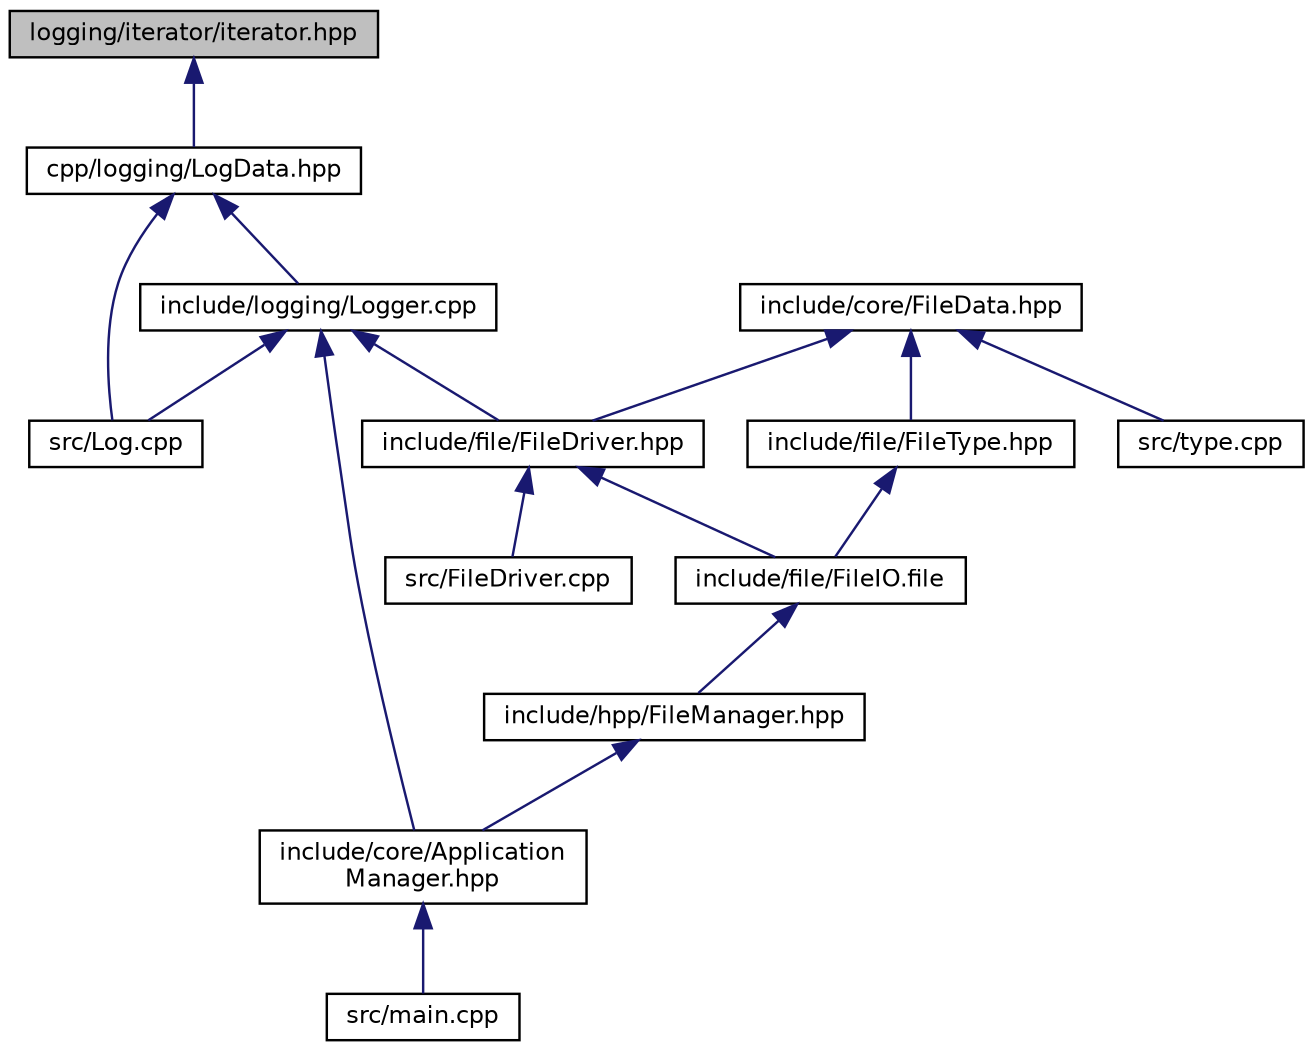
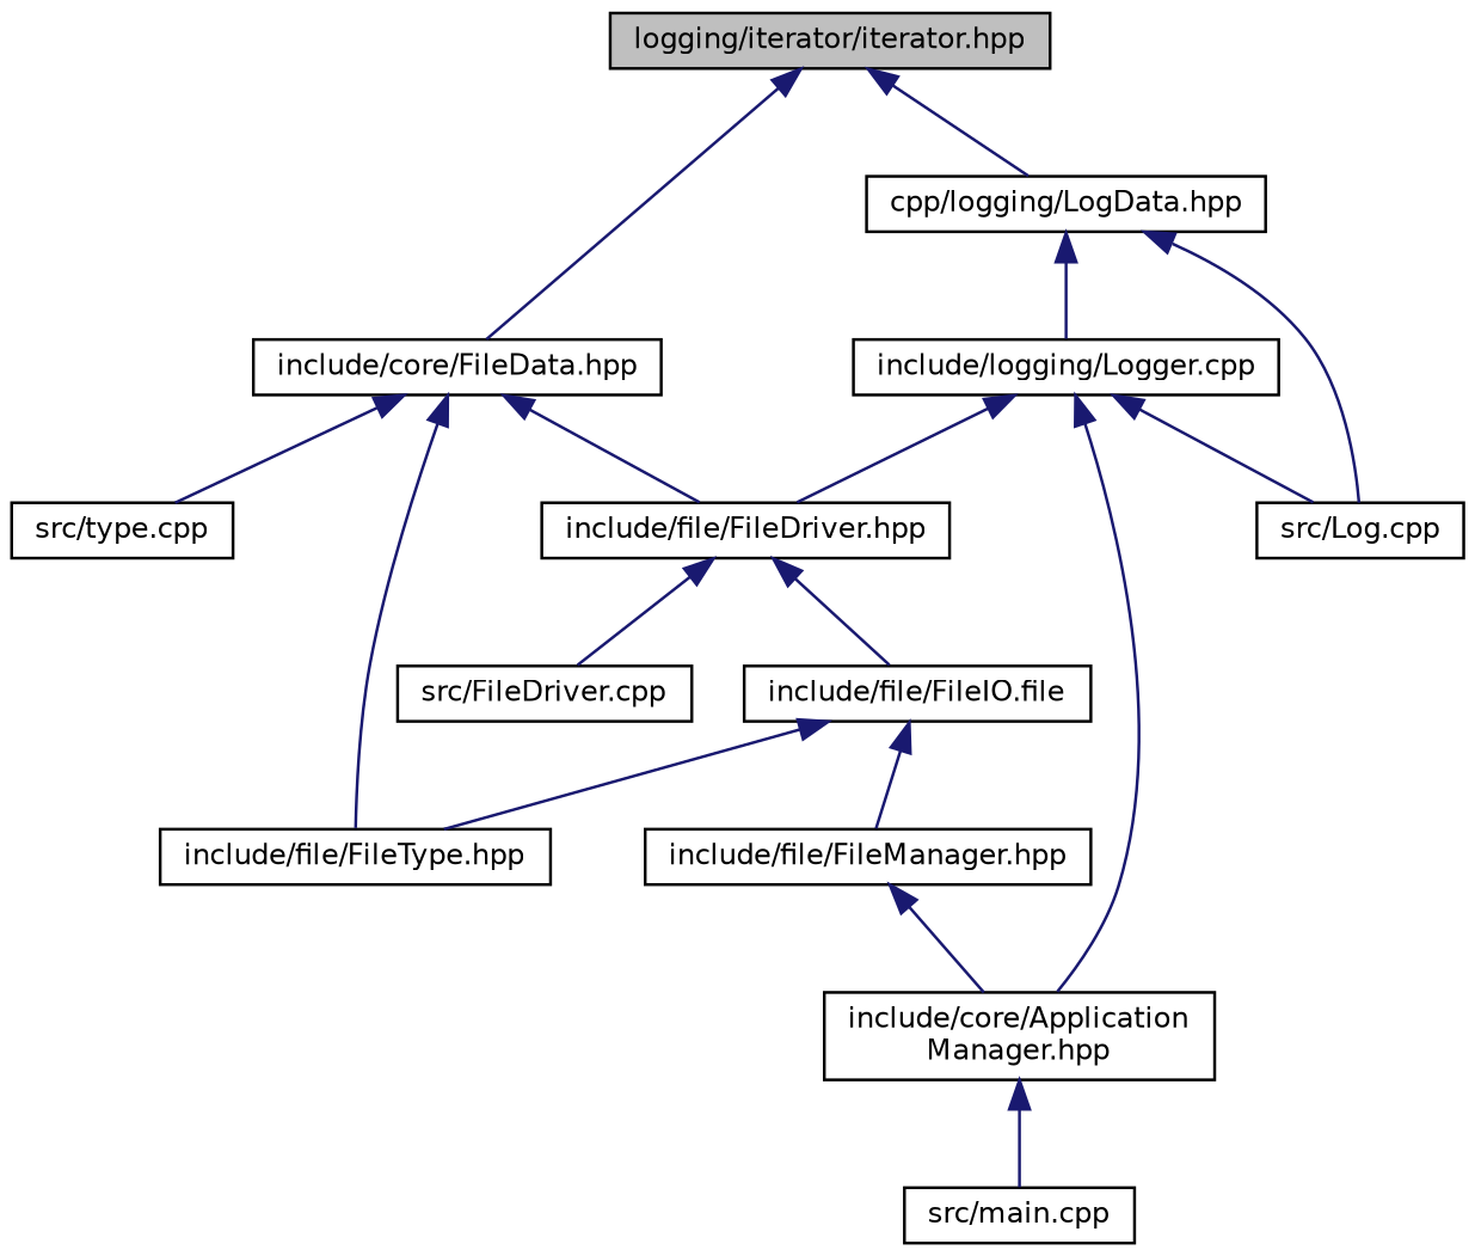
  digraph {
    node [color=black fillcolor=white fontname=Helvetica fontsize=10 shape=record style=filled]
    edge [color=midnightblue dir=back fontname=Helvetica fontsize=10 labelfontname=Helvetica labelfontsize=10 style=solid]
    n1 [fillcolor=grey75 fontcolor=black height=0.2 label="logging/iterator/iterator.hpp" width=0.4]
    n2 [height=0.2 label="include/core/FileData.hpp" width=0.4]
    n3 [height=0.2 label="cpp/logging/LogData.hpp" width=0.4]
    n4 [height=0.2 label="src/type.cpp" width=0.4]
    n5 [height=0.2 label="include/file/FileDriver.hpp" width=0.4]
    n6 [height=0.2 label="include/file/FileType.hpp" width=0.4]
    n7 [height=0.2 label="src/Log.cpp" width=0.4]
    n8 [height=0.2 label="include/logging/Logger.cpp" width=0.4]
    n9 [height=0.2 label="src/FileDriver.cpp" width=0.4]
    n10 [height=0.2 label="include/file/FileIO.file" width=0.4]
-   n11 [height=0.2 label="include/hpp/FileManager.hpp" width=0.4]
+   n11 [height=0.2 label="include/file/FileManager.hpp" width=0.4]
    n12 [height=0.2 label="include/core/Application\lManager.hpp" width=0.4]
    n13 [height=0.2 label="src/main.cpp" width=0.4]
+   n1 -> n2
    n1 -> n3
    n2 -> n4
    n2 -> n5
    n2 -> n6
    n3 -> n7
    n3 -> n8
    n5 -> n9
    n5 -> n10
-   n6 -> n10
+   n10 -> n6
    n8 -> n5
    n8 -> n7
    n8 -> n12
    n10 -> n11
    n11 -> n12
    n12 -> n13
  }
